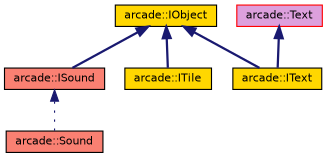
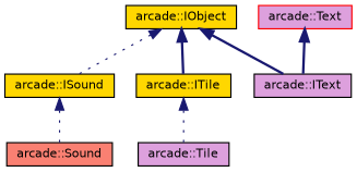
  digraph {
    node [color=black fillcolor=plum fontname=Helvetica fontsize=10 shape=record style=filled]
    edge [color=midnightblue dir=back fontname=Helvetica fontsize=10 labelfontname=Helvetica labelfontsize=10 style=dotted]
    n1 [fillcolor=gold fontcolor=black height=0.2 label="arcade::IObject" width=0.4]
-   n2 [fillcolor=salmon height=0.2 label="arcade::ISound" width=0.4]
-   n3 [fillcolor=gold height=0.2 label="arcade::IText" width=0.4]
+   n2 [fillcolor=gold height=0.2 label="arcade::ISound" width=0.4]
+   n3 [height=0.2 label="arcade::IText" width=0.4]
    n4 [fillcolor=gold height=0.2 label="arcade::ITile" width=0.4]
    n5 [fillcolor=salmon height=0.2 label="arcade::Sound" width=0.4]
+   n6 [height=0.2 label="arcade::Tile" width=0.4]
    n7 [color=red height=0.2 label="arcade::Text" width=0.4]
-   n1 -> n2 [style=bold]
+   n1 -> n2
    n1 -> n3 [style=bold]
    n1 -> n4 [style=bold]
    n2 -> n5
+   n4 -> n6
    n7 -> n3 [style=bold]
  }
